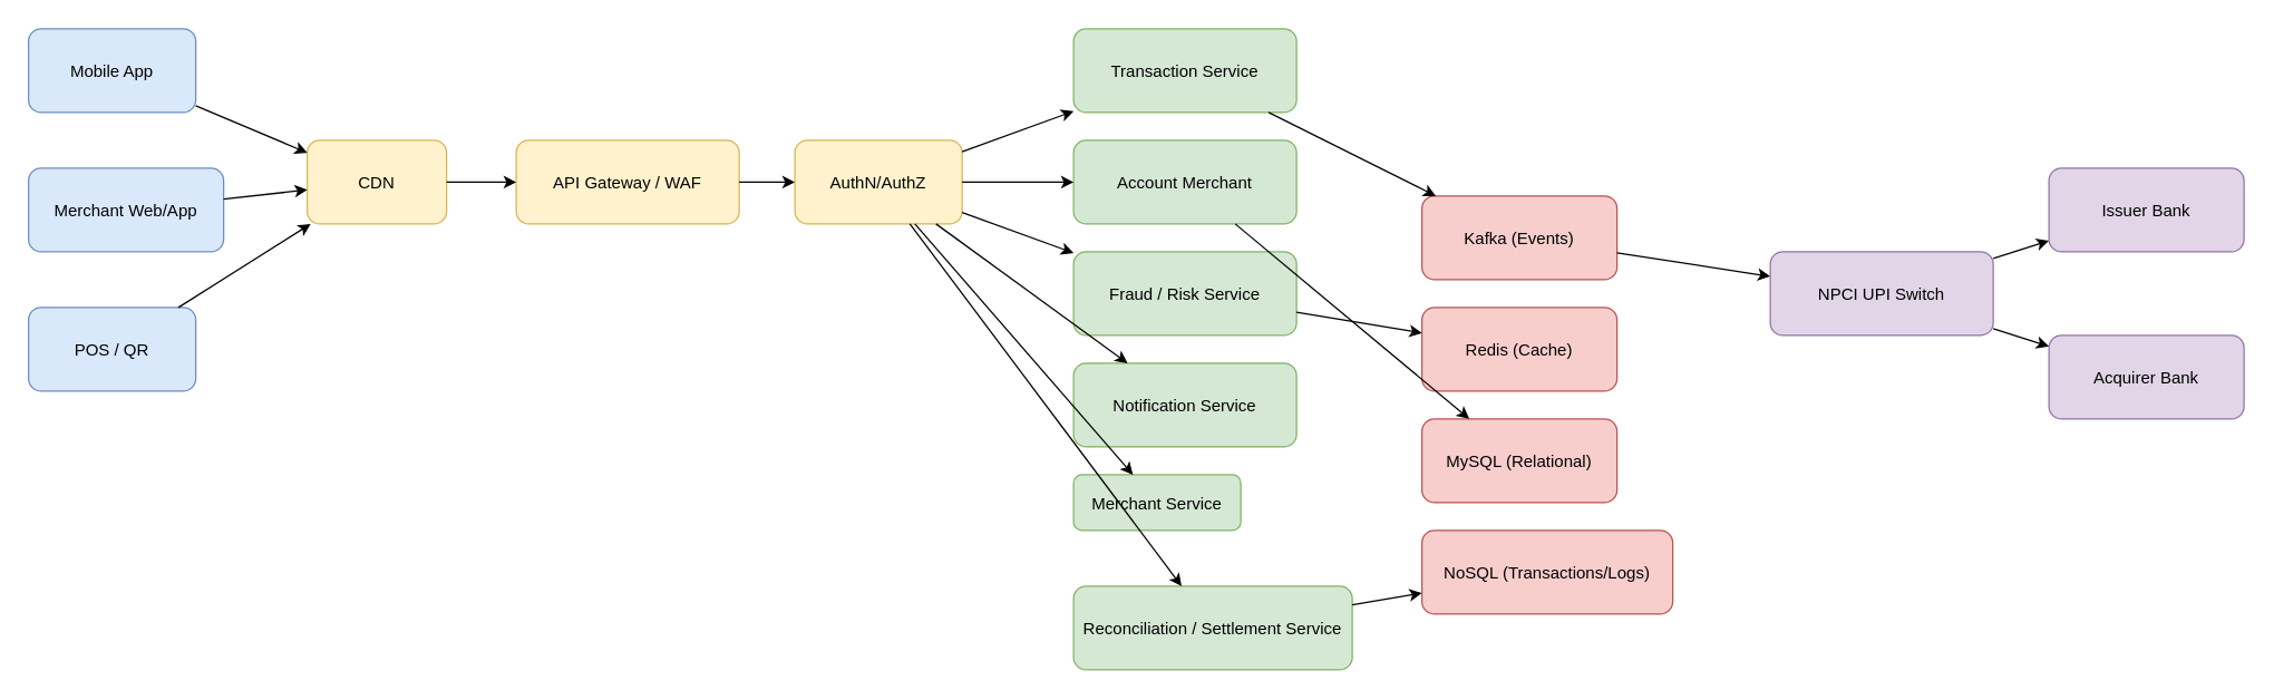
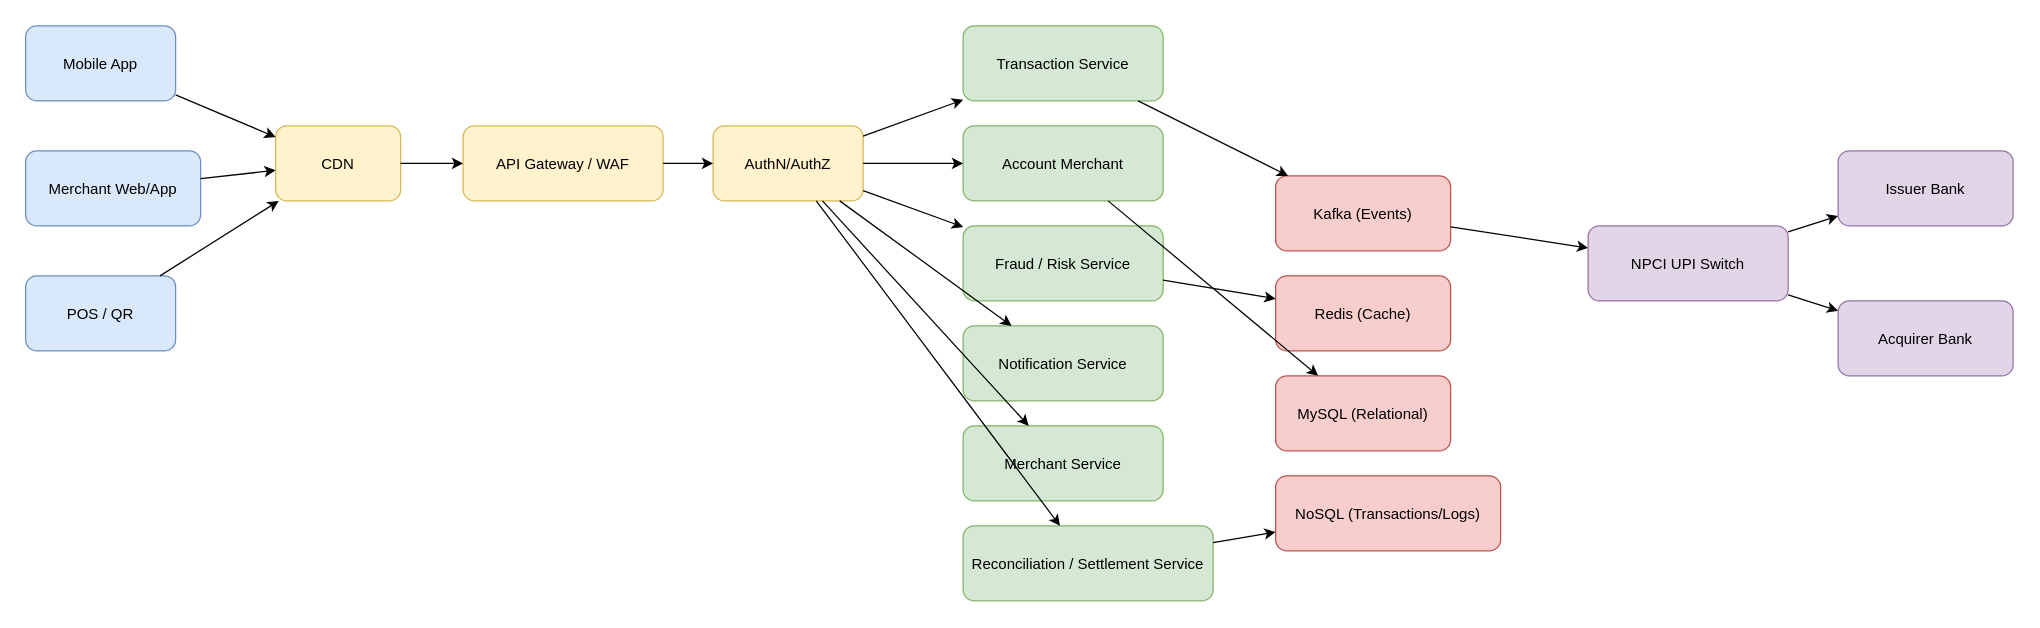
  <mxCell id="0" />
  <mxCell id="1" parent="0" />
  <mxCell id="2" value="Mobile App" style="rounded=1;fillColor=#dae8fc;strokeColor=#6c8ebf;" vertex="1" parent="1"><mxGeometry x="20" y="20" width="120" height="60" as="geometry" /></mxCell>
  <mxCell id="3" value="Merchant Web/App" style="rounded=1;fillColor=#dae8fc;strokeColor=#6c8ebf;" vertex="1" parent="1"><mxGeometry x="20" y="120" width="140" height="60" as="geometry" /></mxCell>
  <mxCell id="4" value="POS / QR" style="rounded=1;fillColor=#dae8fc;strokeColor=#6c8ebf;" vertex="1" parent="1"><mxGeometry x="20" y="220" width="120" height="60" as="geometry" /></mxCell>
  <mxCell id="5" value="CDN" style="rounded=1;fillColor=#fff2cc;strokeColor=#d6b656;" vertex="1" parent="1"><mxGeometry x="220" y="100" width="100" height="60" as="geometry" /></mxCell>
  <mxCell id="6" value="API Gateway / WAF" style="rounded=1;fillColor=#fff2cc;strokeColor=#d6b656;" vertex="1" parent="1"><mxGeometry x="370" y="100" width="160" height="60" as="geometry" /></mxCell>
  <mxCell id="7" value="AuthN/AuthZ" style="rounded=1;fillColor=#fff2cc;strokeColor=#d6b656;" vertex="1" parent="1"><mxGeometry x="570" y="100" width="120" height="60" as="geometry" /></mxCell>
  <mxCell id="8" value="Transaction Service" style="rounded=1;fillColor=#d5e8d4;strokeColor=#82b366;" vertex="1" parent="1"><mxGeometry x="770" y="20" width="160" height="60" as="geometry" /></mxCell>
  <mxCell id="9" value="Account Merchant" style="rounded=1;fillColor=#d5e8d4;strokeColor=#82b366;" vertex="1" parent="1"><mxGeometry x="770" y="100" width="160" height="60" as="geometry" /></mxCell>
  <mxCell id="10" value="Fraud / Risk Service" style="rounded=1;fillColor=#d5e8d4;strokeColor=#82b366;" vertex="1" parent="1"><mxGeometry x="770" y="180" width="160" height="60" as="geometry" /></mxCell>
  <mxCell id="11" value="Notification Service" style="rounded=1;fillColor=#d5e8d4;strokeColor=#82b366;" vertex="1" parent="1"><mxGeometry x="770" y="260" width="160" height="60" as="geometry" /></mxCell>
- <mxCell id="12" value="Merchant Service" style="rounded=1;fillColor=#d5e8d4;strokeColor=#82b366;" vertex="1" parent="1"><mxGeometry x="770" y="340" width="120" height="40" as="geometry" /></mxCell>
+ <mxCell id="12" value="Merchant Service" style="rounded=1;fillColor=#d5e8d4;strokeColor=#82b366;" vertex="1" parent="1"><mxGeometry x="770" y="340" width="160" height="60" as="geometry" /></mxCell>
  <mxCell id="13" value="Reconciliation / Settlement Service" style="rounded=1;fillColor=#d5e8d4;strokeColor=#82b366;" vertex="1" parent="1"><mxGeometry x="770" y="420" width="200" height="60" as="geometry" /></mxCell>
  <mxCell id="14" value="Kafka (Events)" style="rounded=1;fillColor=#f8cecc;strokeColor=#b85450;" vertex="1" parent="1"><mxGeometry x="1020" y="140" width="140" height="60" as="geometry" /></mxCell>
  <mxCell id="15" value="Redis (Cache)" style="rounded=1;fillColor=#f8cecc;strokeColor=#b85450;" vertex="1" parent="1"><mxGeometry x="1020" y="220" width="140" height="60" as="geometry" /></mxCell>
  <mxCell id="16" value="MySQL (Relational)" style="rounded=1;fillColor=#f8cecc;strokeColor=#b85450;" vertex="1" parent="1"><mxGeometry x="1020" y="300" width="140" height="60" as="geometry" /></mxCell>
  <mxCell id="17" value="NoSQL (Transactions/Logs)" style="rounded=1;fillColor=#f8cecc;strokeColor=#b85450;" vertex="1" parent="1"><mxGeometry x="1020" y="380" width="180" height="60" as="geometry" /></mxCell>
  <mxCell id="18" value="NPCI UPI Switch" style="rounded=1;fillColor=#e1d5e7;strokeColor=#9673a6;" vertex="1" parent="1"><mxGeometry x="1270" y="180" width="160" height="60" as="geometry" /></mxCell>
  <mxCell id="19" value="Issuer Bank" style="rounded=1;fillColor=#e1d5e7;strokeColor=#9673a6;" vertex="1" parent="1"><mxGeometry x="1470" y="120" width="140" height="60" as="geometry" /></mxCell>
  <mxCell id="20" value="Acquirer Bank" style="rounded=1;fillColor=#e1d5e7;strokeColor=#9673a6;" vertex="1" parent="1"><mxGeometry x="1470" y="240" width="140" height="60" as="geometry" /></mxCell>
  <mxCell id="21" edge="1" source="2" target="5" parent="1"><mxGeometry relative="1" as="geometry" /></mxCell>
  <mxCell id="22" edge="1" source="3" target="5" parent="1"><mxGeometry relative="1" as="geometry" /></mxCell>
  <mxCell id="23" edge="1" source="4" target="5" parent="1"><mxGeometry relative="1" as="geometry" /></mxCell>
  <mxCell id="24" edge="1" source="5" target="6" parent="1"><mxGeometry relative="1" as="geometry" /></mxCell>
  <mxCell id="25" edge="1" source="6" target="7" parent="1"><mxGeometry relative="1" as="geometry" /></mxCell>
  <mxCell id="26" edge="1" source="7" target="8" parent="1"><mxGeometry relative="1" as="geometry" /></mxCell>
  <mxCell id="27" edge="1" source="7" target="9" parent="1"><mxGeometry relative="1" as="geometry" /></mxCell>
  <mxCell id="28" edge="1" source="7" target="10" parent="1"><mxGeometry relative="1" as="geometry" /></mxCell>
  <mxCell id="29" edge="1" source="7" target="11" parent="1"><mxGeometry relative="1" as="geometry" /></mxCell>
  <mxCell id="30" edge="1" source="7" target="12" parent="1"><mxGeometry relative="1" as="geometry" /></mxCell>
  <mxCell id="31" edge="1" source="7" target="13" parent="1"><mxGeometry relative="1" as="geometry" /></mxCell>
  <mxCell id="32" edge="1" source="8" target="14" parent="1"><mxGeometry relative="1" as="geometry" /></mxCell>
  <mxCell id="33" edge="1" source="9" target="16" parent="1"><mxGeometry relative="1" as="geometry" /></mxCell>
  <mxCell id="34" edge="1" source="10" target="15" parent="1"><mxGeometry relative="1" as="geometry" /></mxCell>
  <mxCell id="35" edge="1" source="13" target="17" parent="1"><mxGeometry relative="1" as="geometry" /></mxCell>
  <mxCell id="36" edge="1" source="14" target="18" parent="1"><mxGeometry relative="1" as="geometry" /></mxCell>
  <mxCell id="37" edge="1" source="18" target="19" parent="1"><mxGeometry relative="1" as="geometry" /></mxCell>
  <mxCell id="38" edge="1" source="18" target="20" parent="1"><mxGeometry relative="1" as="geometry" /></mxCell>
